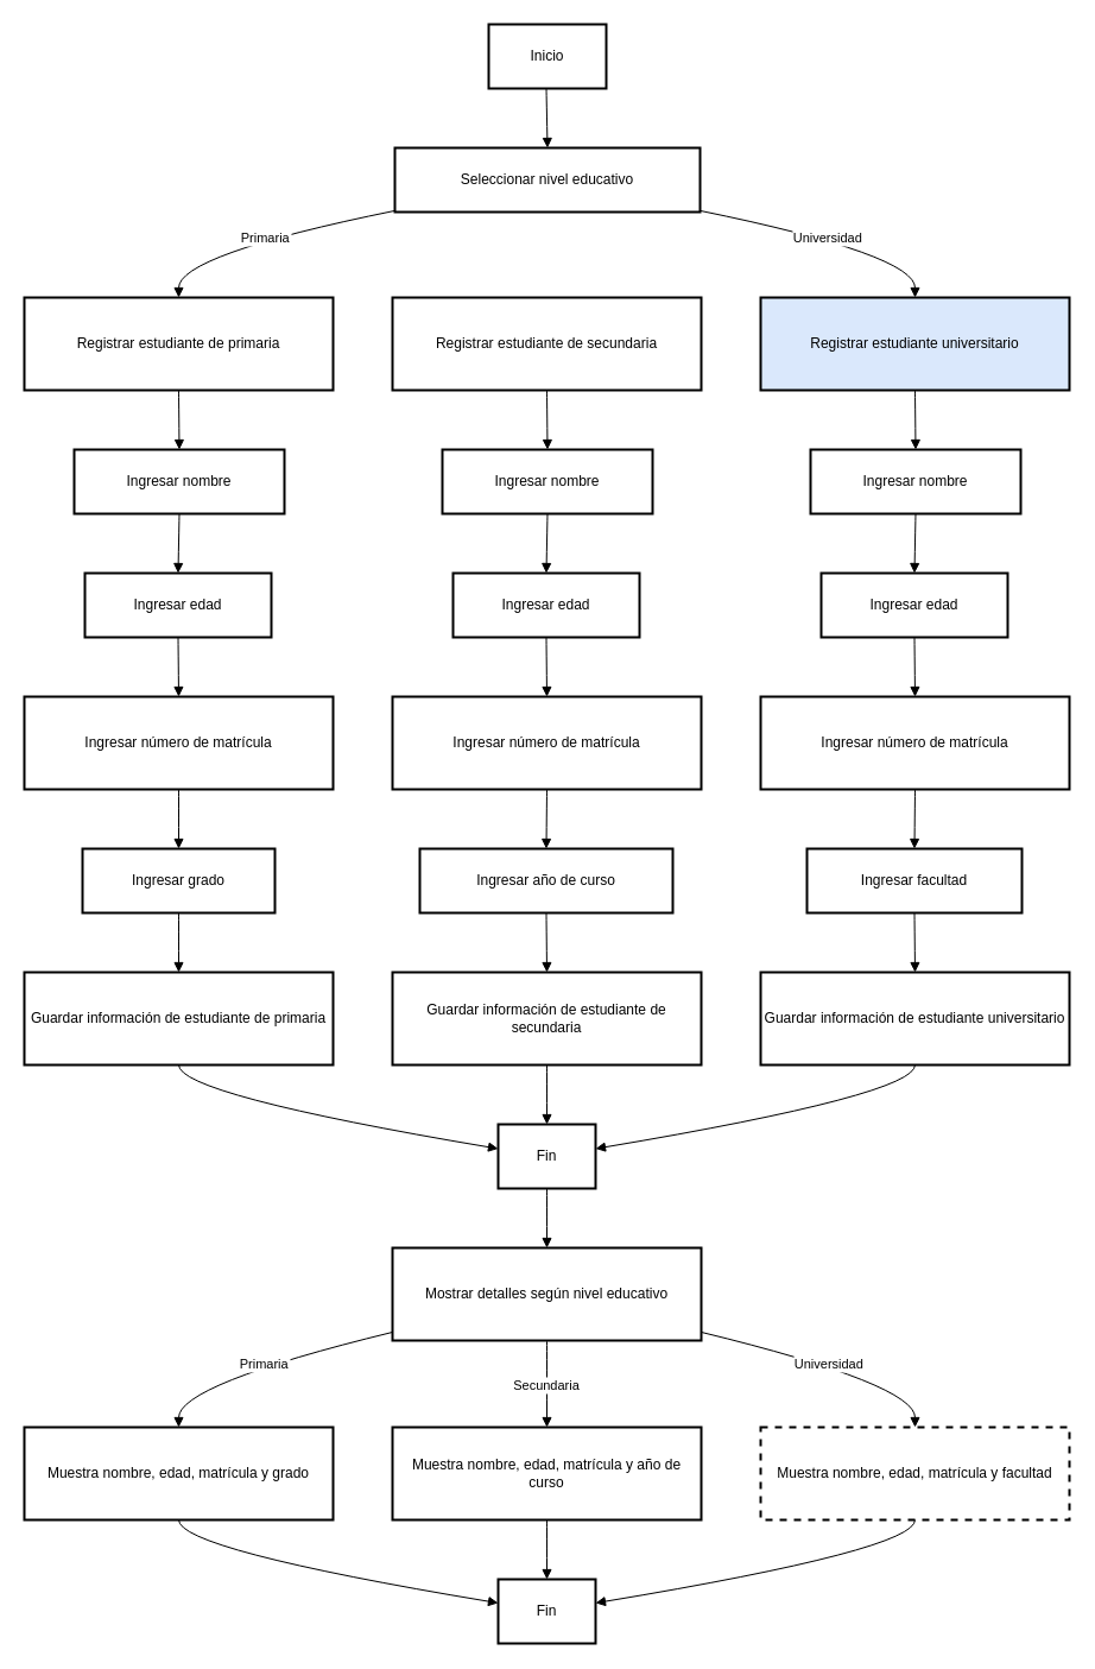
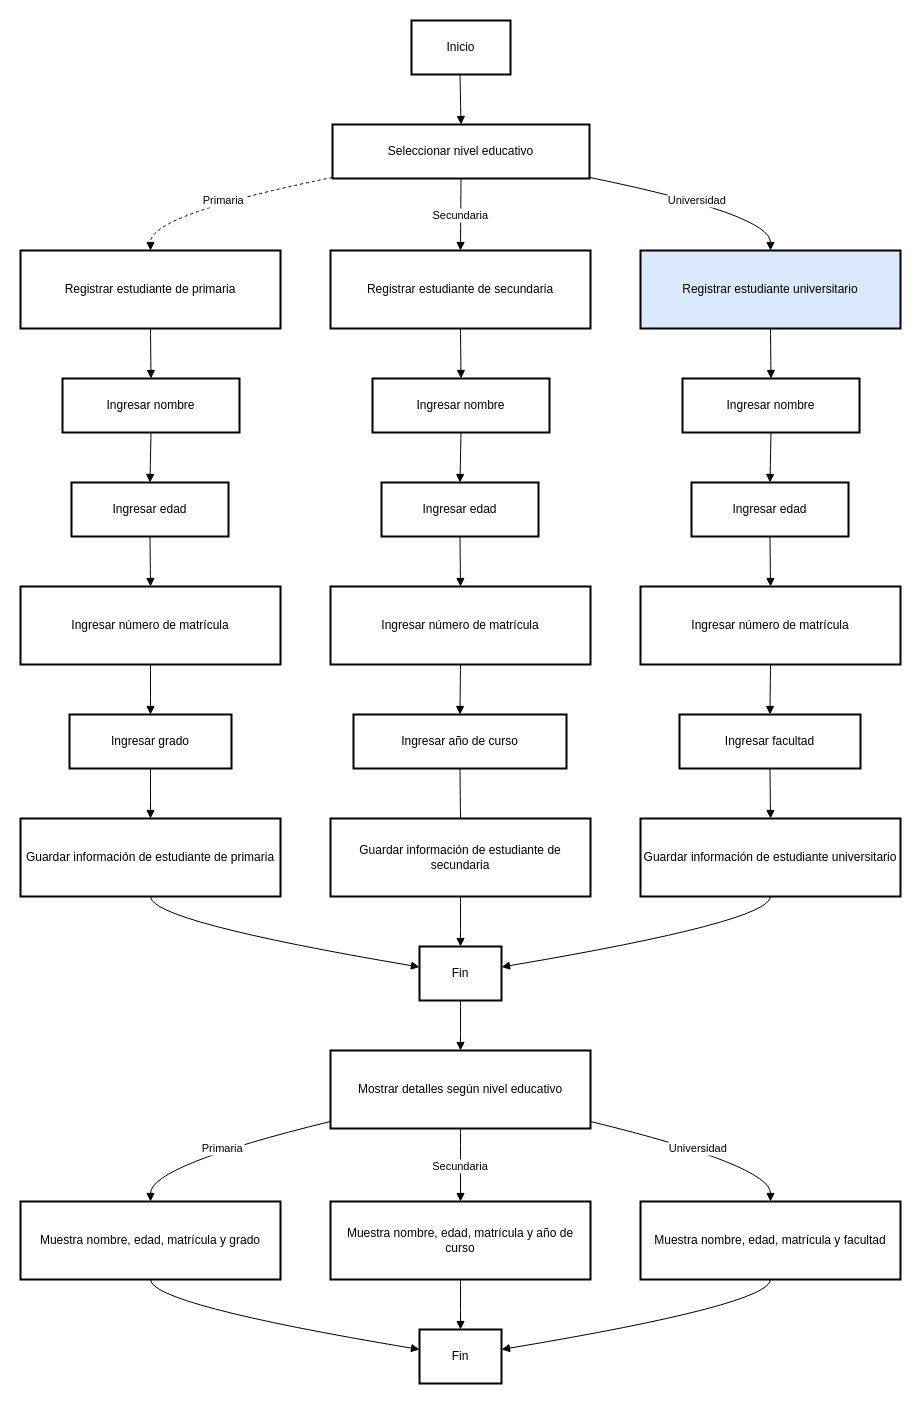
  <mxCell id="0" />
  <mxCell id="1" parent="0" />
  <mxCell id="2" value="Inicio" style="whiteSpace=wrap;strokeWidth=2;" parent="1" vertex="1"><mxGeometry x="411" y="20" width="99" height="54" as="geometry" /></mxCell>
  <mxCell id="3" value="Seleccionar nivel educativo" style="whiteSpace=wrap;strokeWidth=2;" parent="1" vertex="1"><mxGeometry x="332" y="124" width="257" height="54" as="geometry" /></mxCell>
  <mxCell id="4" value="Registrar estudiante de primaria" style="whiteSpace=wrap;strokeWidth=2;" parent="1" vertex="1"><mxGeometry x="20" y="250" width="260" height="78" as="geometry" /></mxCell>
  <mxCell id="5" value="Registrar estudiante de secundaria" style="whiteSpace=wrap;strokeWidth=2;" parent="1" vertex="1"><mxGeometry x="330" y="250" width="260" height="78" as="geometry" /></mxCell>
  <mxCell id="6" value="Registrar estudiante universitario" style="whiteSpace=wrap;strokeWidth=2;fillColor=#dae8fc;" parent="1" vertex="1"><mxGeometry x="640" y="250" width="260" height="78" as="geometry" /></mxCell>
  <mxCell id="7" value="Ingresar nombre" style="whiteSpace=wrap;strokeWidth=2;" parent="1" vertex="1"><mxGeometry x="62" y="378" width="177" height="54" as="geometry" /></mxCell>
  <mxCell id="8" value="Ingresar edad" style="whiteSpace=wrap;strokeWidth=2;" parent="1" vertex="1"><mxGeometry x="71" y="482" width="157" height="54" as="geometry" /></mxCell>
  <mxCell id="9" value="Ingresar número de matrícula" style="whiteSpace=wrap;strokeWidth=2;" parent="1" vertex="1"><mxGeometry x="20" y="586" width="260" height="78" as="geometry" /></mxCell>
  <mxCell id="10" value="Ingresar grado" style="whiteSpace=wrap;strokeWidth=2;" parent="1" vertex="1"><mxGeometry x="69" y="714" width="162" height="54" as="geometry" /></mxCell>
  <mxCell id="11" value="Guardar información de estudiante de primaria" style="whiteSpace=wrap;strokeWidth=2;" parent="1" vertex="1"><mxGeometry x="20" y="818" width="260" height="78" as="geometry" /></mxCell>
  <mxCell id="12" value="Fin" style="whiteSpace=wrap;strokeWidth=2;" parent="1" vertex="1"><mxGeometry x="419" y="946" width="82" height="54" as="geometry" /></mxCell>
  <mxCell id="13" value="Ingresar nombre" style="whiteSpace=wrap;strokeWidth=2;" parent="1" vertex="1"><mxGeometry x="372" y="378" width="177" height="54" as="geometry" /></mxCell>
  <mxCell id="14" value="Ingresar edad" style="whiteSpace=wrap;strokeWidth=2;" parent="1" vertex="1"><mxGeometry x="381" y="482" width="157" height="54" as="geometry" /></mxCell>
  <mxCell id="15" value="Ingresar número de matrícula" style="whiteSpace=wrap;strokeWidth=2;" parent="1" vertex="1"><mxGeometry x="330" y="586" width="260" height="78" as="geometry" /></mxCell>
  <mxCell id="16" value="Ingresar año de curso" style="whiteSpace=wrap;strokeWidth=2;" parent="1" vertex="1"><mxGeometry x="353" y="714" width="213" height="54" as="geometry" /></mxCell>
  <mxCell id="17" value="Guardar información de estudiante de secundaria" style="whiteSpace=wrap;strokeWidth=2;" parent="1" vertex="1"><mxGeometry x="330" y="818" width="260" height="78" as="geometry" /></mxCell>
  <mxCell id="18" value="Ingresar nombre" style="whiteSpace=wrap;strokeWidth=2;" parent="1" vertex="1"><mxGeometry x="682" y="378" width="177" height="54" as="geometry" /></mxCell>
  <mxCell id="19" value="Ingresar edad" style="whiteSpace=wrap;strokeWidth=2;" parent="1" vertex="1"><mxGeometry x="691" y="482" width="157" height="54" as="geometry" /></mxCell>
  <mxCell id="20" value="Ingresar número de matrícula" style="whiteSpace=wrap;strokeWidth=2;" parent="1" vertex="1"><mxGeometry x="640" y="586" width="260" height="78" as="geometry" /></mxCell>
  <mxCell id="21" value="Ingresar facultad" style="whiteSpace=wrap;strokeWidth=2;" parent="1" vertex="1"><mxGeometry x="679" y="714" width="181" height="54" as="geometry" /></mxCell>
  <mxCell id="22" value="Guardar información de estudiante universitario" style="whiteSpace=wrap;strokeWidth=2;" parent="1" vertex="1"><mxGeometry x="640" y="818" width="260" height="78" as="geometry" /></mxCell>
  <mxCell id="23" value="Mostrar detalles según nivel educativo" style="whiteSpace=wrap;strokeWidth=2;" parent="1" vertex="1"><mxGeometry x="330" y="1050" width="260" height="78" as="geometry" /></mxCell>
  <mxCell id="24" value="Muestra nombre, edad, matrícula y grado" style="whiteSpace=wrap;strokeWidth=2;" parent="1" vertex="1"><mxGeometry x="20" y="1201" width="260" height="78" as="geometry" /></mxCell>
  <mxCell id="25" value="Muestra nombre, edad, matrícula y año de curso" style="whiteSpace=wrap;strokeWidth=2;" parent="1" vertex="1"><mxGeometry x="330" y="1201" width="260" height="78" as="geometry" /></mxCell>
- <mxCell id="26" value="Muestra nombre, edad, matrícula y facultad" style="whiteSpace=wrap;strokeWidth=2;dashed=1;" parent="1" vertex="1"><mxGeometry x="640" y="1201" width="260" height="78" as="geometry" /></mxCell>
+ <mxCell id="26" value="Muestra nombre, edad, matrícula y facultad" style="whiteSpace=wrap;strokeWidth=2;" parent="1" vertex="1"><mxGeometry x="640" y="1201" width="260" height="78" as="geometry" /></mxCell>
  <mxCell id="27" value="Fin" style="whiteSpace=wrap;strokeWidth=2;" parent="1" vertex="1"><mxGeometry x="419" y="1329" width="82" height="54" as="geometry" /></mxCell>
  <mxCell id="28" value="" style="curved=1;startArrow=none;endArrow=block;exitX=0.49;exitY=1;entryX=0.5;entryY=0;" parent="1" source="2" target="3" edge="1"><mxGeometry relative="1" as="geometry"><Array as="points" /></mxGeometry></mxCell>
- <mxCell id="29" value="Primaria" style="curved=1;startArrow=none;endArrow=block;exitX=0;exitY=0.98;entryX=0.5;entryY=0.01;" parent="1" source="3" target="4" edge="1"><mxGeometry relative="1" as="geometry"><Array as="points"><mxPoint x="150" y="214" /></Array></mxGeometry></mxCell>
+ <mxCell id="29" value="Primaria" style="curved=1;startArrow=none;endArrow=block;exitX=0;exitY=0.98;entryX=0.5;entryY=0.01;dashed=1;" parent="1" source="3" target="4" edge="1"><mxGeometry relative="1" as="geometry"><Array as="points"><mxPoint x="150" y="214" /></Array></mxGeometry></mxCell>
+ <mxCell id="30" value="Secundaria" style="curved=1;startArrow=none;endArrow=block;exitX=0.5;exitY=1;entryX=0.5;entryY=0.01;" parent="1" source="3" target="5" edge="1"><mxGeometry relative="1" as="geometry"><Array as="points" /></mxGeometry></mxCell>
  <mxCell id="31" value="Universidad" style="curved=1;startArrow=none;endArrow=block;exitX=1;exitY=0.98;entryX=0.5;entryY=0.01;" parent="1" source="3" target="6" edge="1"><mxGeometry relative="1" as="geometry"><Array as="points"><mxPoint x="770" y="214" /></Array></mxGeometry></mxCell>
  <mxCell id="32" value="" style="curved=1;startArrow=none;endArrow=block;exitX=0.5;exitY=1.01;entryX=0.5;entryY=0.01;" parent="1" source="4" target="7" edge="1"><mxGeometry relative="1" as="geometry"><Array as="points" /></mxGeometry></mxCell>
  <mxCell id="33" value="" style="curved=1;startArrow=none;endArrow=block;exitX=0.5;exitY=1.01;entryX=0.5;entryY=0.01;" parent="1" source="7" target="8" edge="1"><mxGeometry relative="1" as="geometry"><Array as="points" /></mxGeometry></mxCell>
  <mxCell id="34" value="" style="curved=1;startArrow=none;endArrow=block;exitX=0.5;exitY=1.01;entryX=0.5;entryY=0.01;" parent="1" source="8" target="9" edge="1"><mxGeometry relative="1" as="geometry"><Array as="points" /></mxGeometry></mxCell>
  <mxCell id="35" value="" style="curved=1;startArrow=none;endArrow=block;exitX=0.5;exitY=1.01;entryX=0.5;entryY=0.01;" parent="1" source="9" target="10" edge="1"><mxGeometry relative="1" as="geometry"><Array as="points" /></mxGeometry></mxCell>
  <mxCell id="36" value="" style="curved=1;startArrow=none;endArrow=block;exitX=0.5;exitY=1.01;entryX=0.5;entryY=0.01;" parent="1" source="10" target="11" edge="1"><mxGeometry relative="1" as="geometry"><Array as="points" /></mxGeometry></mxCell>
  <mxCell id="37" value="" style="curved=1;startArrow=none;endArrow=block;exitX=0.5;exitY=1.01;entryX=0;entryY=0.38;" parent="1" source="11" target="12" edge="1"><mxGeometry relative="1" as="geometry"><Array as="points"><mxPoint x="150" y="921" /></Array></mxGeometry></mxCell>
  <mxCell id="38" value="" style="curved=1;startArrow=none;endArrow=block;exitX=0.5;exitY=1.01;entryX=0.5;entryY=0.01;" parent="1" source="5" target="13" edge="1"><mxGeometry relative="1" as="geometry"><Array as="points" /></mxGeometry></mxCell>
  <mxCell id="39" value="" style="curved=1;startArrow=none;endArrow=block;exitX=0.5;exitY=1.01;entryX=0.5;entryY=0.01;" parent="1" source="13" target="14" edge="1"><mxGeometry relative="1" as="geometry"><Array as="points" /></mxGeometry></mxCell>
  <mxCell id="40" value="" style="curved=1;startArrow=none;endArrow=block;exitX=0.5;exitY=1.01;entryX=0.5;entryY=0.01;" parent="1" source="14" target="15" edge="1"><mxGeometry relative="1" as="geometry"><Array as="points" /></mxGeometry></mxCell>
  <mxCell id="41" value="" style="curved=1;startArrow=none;endArrow=block;exitX=0.5;exitY=1.01;entryX=0.5;entryY=0.01;" parent="1" source="15" target="16" edge="1"><mxGeometry relative="1" as="geometry"><Array as="points" /></mxGeometry></mxCell>
- <mxCell id="42" value="" style="curved=1;startArrow=none;endArrow=block;exitX=0.5;exitY=1.01;entryX=0.5;entryY=0.01;" parent="1" source="16" target="17" edge="1"><mxGeometry relative="1" as="geometry"><Array as="points" /></mxGeometry></mxCell>
+ <mxCell id="42" value="" style="curved=1;startArrow=none;endArrow=none;exitX=0.5;exitY=1.01;entryX=0.5;entryY=0.01;" parent="1" source="16" target="17" edge="1"><mxGeometry relative="1" as="geometry"><Array as="points" /></mxGeometry></mxCell>
  <mxCell id="43" value="" style="curved=1;startArrow=none;endArrow=block;exitX=0.5;exitY=1.01;entryX=0.5;entryY=0.01;" parent="1" source="17" target="12" edge="1"><mxGeometry relative="1" as="geometry"><Array as="points" /></mxGeometry></mxCell>
  <mxCell id="44" value="" style="curved=1;startArrow=none;endArrow=block;exitX=0.5;exitY=1.01;entryX=0.5;entryY=0.01;" parent="1" source="6" target="18" edge="1"><mxGeometry relative="1" as="geometry"><Array as="points" /></mxGeometry></mxCell>
  <mxCell id="45" value="" style="curved=1;startArrow=none;endArrow=block;exitX=0.5;exitY=1.01;entryX=0.5;entryY=0.01;" parent="1" source="18" target="19" edge="1"><mxGeometry relative="1" as="geometry"><Array as="points" /></mxGeometry></mxCell>
  <mxCell id="46" value="" style="curved=1;startArrow=none;endArrow=block;exitX=0.5;exitY=1.01;entryX=0.5;entryY=0.01;" parent="1" source="19" target="20" edge="1"><mxGeometry relative="1" as="geometry"><Array as="points" /></mxGeometry></mxCell>
  <mxCell id="47" value="" style="curved=1;startArrow=none;endArrow=block;exitX=0.5;exitY=1.01;entryX=0.5;entryY=0.01;" parent="1" source="20" target="21" edge="1"><mxGeometry relative="1" as="geometry"><Array as="points" /></mxGeometry></mxCell>
  <mxCell id="48" value="" style="curved=1;startArrow=none;endArrow=block;exitX=0.5;exitY=1.01;entryX=0.5;entryY=0.01;" parent="1" source="21" target="22" edge="1"><mxGeometry relative="1" as="geometry"><Array as="points" /></mxGeometry></mxCell>
  <mxCell id="49" value="" style="curved=1;startArrow=none;endArrow=block;exitX=0.5;exitY=1.01;entryX=1;entryY=0.38;" parent="1" source="22" target="12" edge="1"><mxGeometry relative="1" as="geometry"><Array as="points"><mxPoint x="770" y="921" /></Array></mxGeometry></mxCell>
  <mxCell id="50" value="" style="curved=1;startArrow=none;endArrow=block;exitX=0.5;exitY=1.01;entryX=0.5;entryY=0.01;" parent="1" source="12" target="23" edge="1"><mxGeometry relative="1" as="geometry"><Array as="points" /></mxGeometry></mxCell>
  <mxCell id="51" value="Primaria" style="curved=1;startArrow=none;endArrow=block;exitX=0;exitY=0.91;entryX=0.5;entryY=0;" parent="1" source="23" target="24" edge="1"><mxGeometry relative="1" as="geometry"><Array as="points"><mxPoint x="150" y="1165" /></Array></mxGeometry></mxCell>
  <mxCell id="52" value="Secundaria" style="curved=1;startArrow=none;endArrow=block;exitX=0.5;exitY=1.01;entryX=0.5;entryY=0;" parent="1" source="23" target="25" edge="1"><mxGeometry relative="1" as="geometry"><Array as="points" /></mxGeometry></mxCell>
  <mxCell id="53" value="Universidad" style="curved=1;startArrow=none;endArrow=block;exitX=1;exitY=0.91;entryX=0.5;entryY=0;" parent="1" source="23" target="26" edge="1"><mxGeometry relative="1" as="geometry"><Array as="points"><mxPoint x="770" y="1165" /></Array></mxGeometry></mxCell>
  <mxCell id="54" value="" style="curved=1;startArrow=none;endArrow=block;exitX=0.5;exitY=1;entryX=0;entryY=0.37;" parent="1" source="24" target="27" edge="1"><mxGeometry relative="1" as="geometry"><Array as="points"><mxPoint x="150" y="1304" /></Array></mxGeometry></mxCell>
  <mxCell id="55" value="" style="curved=1;startArrow=none;endArrow=block;exitX=0.5;exitY=1;entryX=0.5;entryY=0;" parent="1" source="25" target="27" edge="1"><mxGeometry relative="1" as="geometry"><Array as="points" /></mxGeometry></mxCell>
  <mxCell id="56" value="" style="curved=1;startArrow=none;endArrow=block;exitX=0.5;exitY=1;entryX=1;entryY=0.37;" parent="1" source="26" target="27" edge="1"><mxGeometry relative="1" as="geometry"><Array as="points"><mxPoint x="770" y="1304" /></Array></mxGeometry></mxCell>
